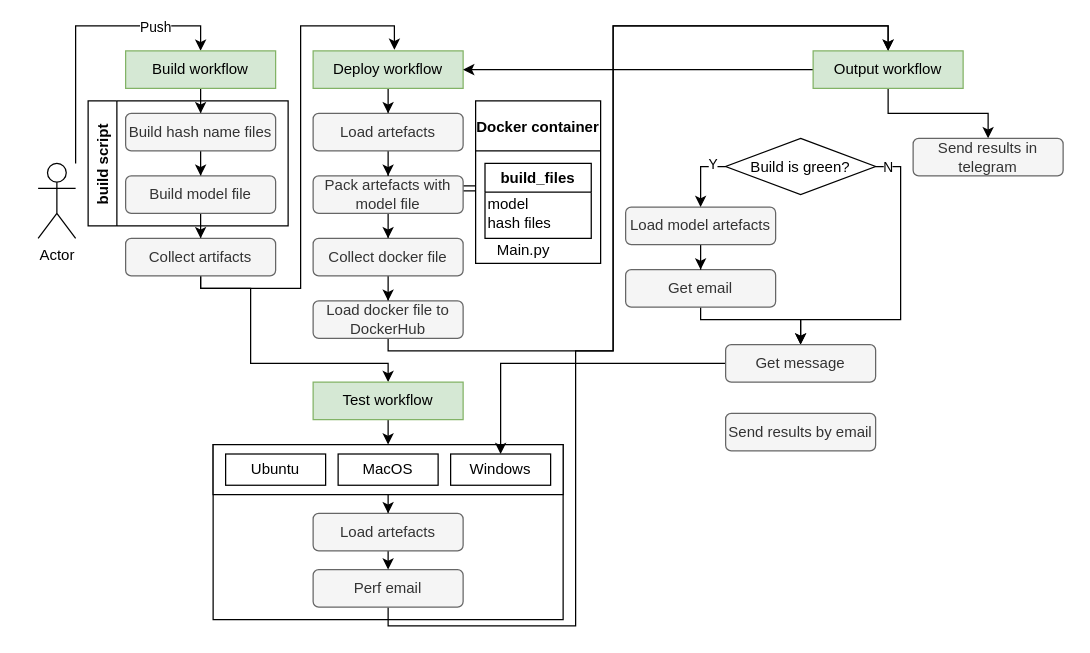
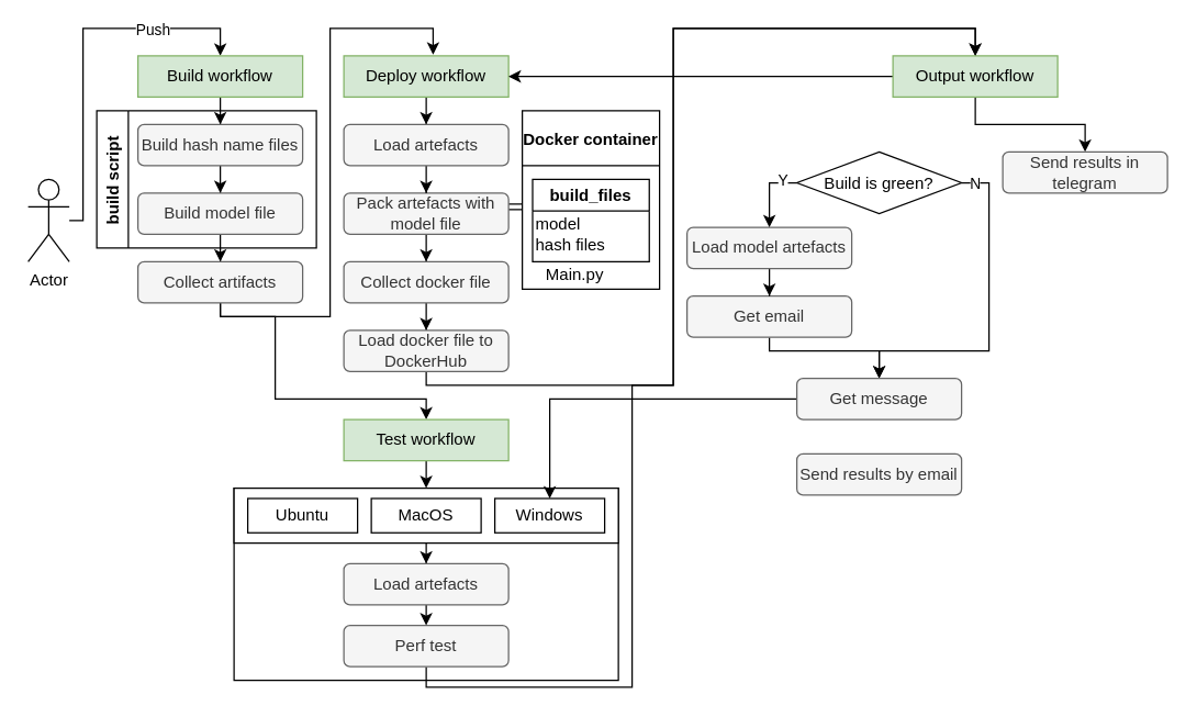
  <mxCell id="0" />
  <mxCell id="1" parent="0" />
  <mxCell id="2" value="" style="rounded=0;whiteSpace=wrap;html=1;" vertex="1" parent="1"><mxGeometry x="170" y="355" width="280" height="140" as="geometry" /></mxCell>
  <mxCell id="3" style="edgeStyle=orthogonalEdgeStyle;rounded=0;orthogonalLoop=1;jettySize=auto;html=1;entryX=0.5;entryY=0;entryDx=0;entryDy=0;" edge="1" parent="1" source="4" target="53"><mxGeometry relative="1" as="geometry" /></mxCell>
  <mxCell id="4" value="" style="rounded=0;whiteSpace=wrap;html=1;" vertex="1" parent="1"><mxGeometry x="170" y="355" width="280" height="40" as="geometry" /></mxCell>
  <mxCell id="5" style="edgeStyle=orthogonalEdgeStyle;rounded=0;orthogonalLoop=1;jettySize=auto;html=1;entryX=0.5;entryY=0;entryDx=0;entryDy=0;" edge="1" parent="1" source="7" target="9"><mxGeometry relative="1" as="geometry"><Array as="points"><mxPoint x="60" y="160" /><mxPoint x="60" y="20" /><mxPoint x="160" y="20" /></Array></mxGeometry></mxCell>
  <mxCell id="6" value="Push" style="edgeLabel;html=1;align=center;verticalAlign=middle;resizable=0;points=[];" vertex="1" connectable="0" parent="5"><mxGeometry x="0.387" y="1" relative="1" as="geometry"><mxPoint x="13" y="1" as="offset" /></mxGeometry></mxCell>
- <mxCell id="7" value="Actor" style="shape=umlActor;verticalLabelPosition=bottom;verticalAlign=top;html=1;outlineConnect=0;" vertex="1" parent="1"><mxGeometry x="30" y="130" width="30" height="60" as="geometry" /></mxCell>
+ <mxCell id="7" value="Actor" style="shape=umlActor;verticalLabelPosition=bottom;verticalAlign=top;html=1;outlineConnect=0;" vertex="1" parent="1"><mxGeometry x="20" y="130" width="30" height="60" as="geometry" /></mxCell>
  <mxCell id="8" style="edgeStyle=orthogonalEdgeStyle;rounded=0;orthogonalLoop=1;jettySize=auto;html=1;entryX=0.5;entryY=0;entryDx=0;entryDy=0;" edge="1" parent="1" source="9" target="11"><mxGeometry relative="1" as="geometry" /></mxCell>
  <mxCell id="9" value="Build workflow" style="rounded=0;whiteSpace=wrap;html=1;fillColor=#d5e8d4;strokeColor=#82b366;" vertex="1" parent="1"><mxGeometry x="100" y="40" width="120" height="30" as="geometry" /></mxCell>
  <mxCell id="10" style="edgeStyle=orthogonalEdgeStyle;rounded=0;orthogonalLoop=1;jettySize=auto;html=1;entryX=0.5;entryY=0;entryDx=0;entryDy=0;" edge="1" parent="1" source="11" target="13"><mxGeometry relative="1" as="geometry" /></mxCell>
  <mxCell id="11" value="Build hash name files" style="rounded=1;whiteSpace=wrap;html=1;fillColor=#f5f5f5;fontColor=#333333;strokeColor=#666666;" vertex="1" parent="1"><mxGeometry x="100" y="90" width="120" height="30" as="geometry" /></mxCell>
  <mxCell id="12" style="edgeStyle=orthogonalEdgeStyle;rounded=0;orthogonalLoop=1;jettySize=auto;html=1;" edge="1" parent="1" source="13" target="16"><mxGeometry relative="1" as="geometry" /></mxCell>
  <mxCell id="13" value="Build model file" style="rounded=1;whiteSpace=wrap;html=1;fillColor=#f5f5f5;fontColor=#333333;strokeColor=#666666;" vertex="1" parent="1"><mxGeometry x="100" y="140" width="120" height="30" as="geometry" /></mxCell>
  <mxCell id="14" style="edgeStyle=orthogonalEdgeStyle;rounded=0;orthogonalLoop=1;jettySize=auto;html=1;entryX=0.542;entryY=-0.029;entryDx=0;entryDy=0;entryPerimeter=0;" edge="1" parent="1" source="16" target="20"><mxGeometry relative="1" as="geometry"><Array as="points"><mxPoint x="160" y="230" /><mxPoint x="240" y="230" /><mxPoint x="240" y="20" /><mxPoint x="315" y="20" /></Array></mxGeometry></mxCell>
  <mxCell id="15" style="edgeStyle=orthogonalEdgeStyle;rounded=0;orthogonalLoop=1;jettySize=auto;html=1;entryX=0.5;entryY=0;entryDx=0;entryDy=0;" edge="1" parent="1" source="16" target="49"><mxGeometry relative="1" as="geometry"><Array as="points"><mxPoint x="160" y="230" /><mxPoint x="200" y="230" /><mxPoint x="200" y="290" /><mxPoint x="310" y="290" /></Array></mxGeometry></mxCell>
  <mxCell id="16" value="Collect artifacts" style="rounded=1;whiteSpace=wrap;html=1;fillColor=#f5f5f5;fontColor=#333333;strokeColor=#666666;" vertex="1" parent="1"><mxGeometry x="100" y="190" width="120" height="30" as="geometry" /></mxCell>
  <mxCell id="17" value="Send results by email" style="rounded=1;whiteSpace=wrap;html=1;fillColor=#f5f5f5;fontColor=#333333;strokeColor=#666666;" vertex="1" parent="1"><mxGeometry x="580" y="330" width="120" height="30" as="geometry" /></mxCell>
  <mxCell id="18" value="build script" style="swimlane;horizontal=0;" vertex="1" parent="1"><mxGeometry x="70" y="80" width="160" height="100" as="geometry"><mxRectangle x="150" y="195" width="30" height="90" as="alternateBounds" /></mxGeometry></mxCell>
  <mxCell id="19" style="edgeStyle=orthogonalEdgeStyle;rounded=0;orthogonalLoop=1;jettySize=auto;html=1;entryX=0.5;entryY=0;entryDx=0;entryDy=0;" edge="1" parent="1" source="20" target="36"><mxGeometry relative="1" as="geometry" /></mxCell>
  <mxCell id="20" value="Deploy workflow" style="rounded=0;whiteSpace=wrap;html=1;fillColor=#d5e8d4;strokeColor=#82b366;" vertex="1" parent="1"><mxGeometry x="250" y="40" width="120" height="30" as="geometry" /></mxCell>
  <mxCell id="21" style="edgeStyle=orthogonalEdgeStyle;rounded=0;orthogonalLoop=1;jettySize=auto;html=1;entryX=0.5;entryY=0;entryDx=0;entryDy=0;" edge="1" parent="1" source="23" target="25"><mxGeometry relative="1" as="geometry" /></mxCell>
  <mxCell id="22" style="edgeStyle=orthogonalEdgeStyle;rounded=0;orthogonalLoop=1;jettySize=auto;html=1;shape=link;" edge="1" parent="1" source="23"><mxGeometry relative="1" as="geometry"><mxPoint x="380" y="150" as="targetPoint" /><Array as="points"><mxPoint x="370" y="150" /><mxPoint x="370" y="150" /></Array></mxGeometry></mxCell>
  <mxCell id="23" value="Pack artefacts with model file" style="rounded=1;whiteSpace=wrap;html=1;fillColor=#f5f5f5;fontColor=#333333;strokeColor=#666666;" vertex="1" parent="1"><mxGeometry x="250" y="140" width="120" height="30" as="geometry" /></mxCell>
  <mxCell id="24" style="edgeStyle=orthogonalEdgeStyle;rounded=0;orthogonalLoop=1;jettySize=auto;html=1;entryX=0.5;entryY=0;entryDx=0;entryDy=0;" edge="1" parent="1" source="25" target="27"><mxGeometry relative="1" as="geometry" /></mxCell>
  <mxCell id="25" value="Collect docker file" style="rounded=1;whiteSpace=wrap;html=1;fillColor=#f5f5f5;fontColor=#333333;strokeColor=#666666;" vertex="1" parent="1"><mxGeometry x="250" y="190" width="120" height="30" as="geometry" /></mxCell>
  <mxCell id="26" style="edgeStyle=orthogonalEdgeStyle;rounded=0;orthogonalLoop=1;jettySize=auto;html=1;entryX=0.5;entryY=0;entryDx=0;entryDy=0;exitX=0.5;exitY=1;exitDx=0;exitDy=0;" edge="1" parent="1" source="27" target="32"><mxGeometry relative="1" as="geometry"><Array as="points"><mxPoint x="310" y="280" /><mxPoint x="490" y="280" /><mxPoint x="490" y="20" /><mxPoint x="710" y="20" /></Array></mxGeometry></mxCell>
  <mxCell id="27" value="Load docker file to DockerHub" style="rounded=1;whiteSpace=wrap;html=1;fillColor=#f5f5f5;fontColor=#333333;strokeColor=#666666;" vertex="1" parent="1"><mxGeometry x="250" y="240" width="120" height="30" as="geometry" /></mxCell>
  <mxCell id="28" style="edgeStyle=orthogonalEdgeStyle;rounded=0;orthogonalLoop=1;jettySize=auto;html=1;entryX=0.5;entryY=0;entryDx=0;entryDy=0;" edge="1" parent="1" source="29" target="46"><mxGeometry relative="1" as="geometry"><Array as="points"><mxPoint x="560" y="255" /><mxPoint x="640" y="255" /></Array></mxGeometry></mxCell>
  <mxCell id="29" value="Get email" style="rounded=1;whiteSpace=wrap;html=1;fillColor=#f5f5f5;fontColor=#333333;strokeColor=#666666;" vertex="1" parent="1"><mxGeometry x="500" y="215" width="120" height="30" as="geometry" /></mxCell>
  <mxCell id="30" style="edgeStyle=orthogonalEdgeStyle;rounded=0;orthogonalLoop=1;jettySize=auto;html=1;" edge="1" parent="1" source="32" target="20"><mxGeometry relative="1" as="geometry" /></mxCell>
  <mxCell id="31" style="edgeStyle=orthogonalEdgeStyle;rounded=0;orthogonalLoop=1;jettySize=auto;html=1;entryX=0.5;entryY=0;entryDx=0;entryDy=0;" edge="1" parent="1" source="32" target="47"><mxGeometry relative="1" as="geometry" /></mxCell>
  <mxCell id="32" value="Output workflow" style="rounded=0;whiteSpace=wrap;html=1;fillColor=#d5e8d4;strokeColor=#82b366;" vertex="1" parent="1"><mxGeometry x="650" y="40" width="120" height="30" as="geometry" /></mxCell>
  <mxCell id="33" style="edgeStyle=orthogonalEdgeStyle;rounded=0;orthogonalLoop=1;jettySize=auto;html=1;entryX=0.5;entryY=0;entryDx=0;entryDy=0;" edge="1" parent="1" source="34" target="29"><mxGeometry relative="1" as="geometry" /></mxCell>
  <mxCell id="34" value="Load model artefacts" style="rounded=1;whiteSpace=wrap;html=1;fillColor=#f5f5f5;fontColor=#333333;strokeColor=#666666;" vertex="1" parent="1"><mxGeometry x="500" y="165" width="120" height="30" as="geometry" /></mxCell>
  <mxCell id="35" style="edgeStyle=orthogonalEdgeStyle;rounded=0;orthogonalLoop=1;jettySize=auto;html=1;entryX=0.5;entryY=0;entryDx=0;entryDy=0;" edge="1" parent="1" source="36" target="23"><mxGeometry relative="1" as="geometry" /></mxCell>
  <mxCell id="36" value="Load artefacts" style="rounded=1;whiteSpace=wrap;html=1;fillColor=#f5f5f5;fontColor=#333333;strokeColor=#666666;" vertex="1" parent="1"><mxGeometry x="250" y="90" width="120" height="30" as="geometry" /></mxCell>
  <mxCell id="37" value="Docker container" style="swimlane;startSize=40;" vertex="1" parent="1"><mxGeometry x="380" y="80" width="100" height="130" as="geometry" /></mxCell>
  <mxCell id="38" value="build_files" style="swimlane;" vertex="1" parent="37"><mxGeometry x="7.5" y="50" width="85" height="60" as="geometry"><mxRectangle x="7.5" y="30" width="90" height="23" as="alternateBounds" /></mxGeometry></mxCell>
  <mxCell id="39" value="model&lt;br&gt;hash files" style="text;html=1;align=left;verticalAlign=middle;resizable=0;points=[];autosize=1;strokeColor=none;fillColor=none;" vertex="1" parent="38"><mxGeometry y="25" width="70" height="30" as="geometry" /></mxCell>
  <mxCell id="40" value="Main.py" style="text;html=1;align=center;verticalAlign=middle;resizable=0;points=[];autosize=1;strokeColor=none;fillColor=none;" vertex="1" parent="37"><mxGeometry x="7.5" y="110" width="60" height="20" as="geometry" /></mxCell>
  <mxCell id="41" style="edgeStyle=orthogonalEdgeStyle;rounded=0;orthogonalLoop=1;jettySize=auto;html=1;exitX=0;exitY=0.5;exitDx=0;exitDy=0;" edge="1" parent="1" source="44" target="34"><mxGeometry relative="1" as="geometry" /></mxCell>
  <mxCell id="42" value="Y" style="edgeLabel;html=1;align=center;verticalAlign=middle;resizable=0;points=[];" vertex="1" connectable="0" parent="41"><mxGeometry x="-0.581" y="-2" relative="1" as="geometry"><mxPoint as="offset" /></mxGeometry></mxCell>
  <mxCell id="43" value="N" style="edgeStyle=orthogonalEdgeStyle;rounded=0;orthogonalLoop=1;jettySize=auto;html=1;exitX=1;exitY=0.5;exitDx=0;exitDy=0;" edge="1" parent="1" source="44" target="46"><mxGeometry x="-0.917" relative="1" as="geometry"><Array as="points"><mxPoint x="720" y="132" /><mxPoint x="720" y="255" /><mxPoint x="640" y="255" /></Array><mxPoint as="offset" /></mxGeometry></mxCell>
  <mxCell id="44" value="Build is green?" style="rhombus;whiteSpace=wrap;html=1;" vertex="1" parent="1"><mxGeometry x="580" y="110" width="120" height="45" as="geometry" /></mxCell>
  <mxCell id="45" style="edgeStyle=orthogonalEdgeStyle;rounded=0;orthogonalLoop=1;jettySize=auto;html=1;" edge="1" parent="1" source="46" target="56"><mxGeometry relative="1" as="geometry" /></mxCell>
  <mxCell id="46" value="Get message" style="rounded=1;whiteSpace=wrap;html=1;fillColor=#f5f5f5;fontColor=#333333;strokeColor=#666666;" vertex="1" parent="1"><mxGeometry x="580" y="275" width="120" height="30" as="geometry" /></mxCell>
  <mxCell id="47" value="Send results in telegram" style="rounded=1;whiteSpace=wrap;html=1;fillColor=#f5f5f5;fontColor=#333333;strokeColor=#666666;" vertex="1" parent="1"><mxGeometry x="730" y="110" width="120" height="30" as="geometry" /></mxCell>
  <mxCell id="48" style="edgeStyle=orthogonalEdgeStyle;rounded=0;orthogonalLoop=1;jettySize=auto;html=1;" edge="1" parent="1" source="49"><mxGeometry relative="1" as="geometry"><mxPoint x="310" y="355" as="targetPoint" /></mxGeometry></mxCell>
  <mxCell id="49" value="Test workflow" style="rounded=0;whiteSpace=wrap;html=1;fillColor=#d5e8d4;strokeColor=#82b366;" vertex="1" parent="1"><mxGeometry x="250" y="305" width="120" height="30" as="geometry" /></mxCell>
  <mxCell id="50" style="edgeStyle=orthogonalEdgeStyle;rounded=0;orthogonalLoop=1;jettySize=auto;html=1;entryX=0.5;entryY=0;entryDx=0;entryDy=0;exitX=0.5;exitY=1;exitDx=0;exitDy=0;" edge="1" parent="1" source="51" target="32"><mxGeometry relative="1" as="geometry"><Array as="points"><mxPoint x="310" y="500" /><mxPoint x="460" y="500" /><mxPoint x="460" y="280" /><mxPoint x="490" y="280" /><mxPoint x="490" y="20" /><mxPoint x="710" y="20" /></Array></mxGeometry></mxCell>
- <mxCell id="51" value="Perf email" style="rounded=1;whiteSpace=wrap;html=1;fillColor=#f5f5f5;fontColor=#333333;strokeColor=#666666;" vertex="1" parent="1"><mxGeometry x="250" y="455" width="120" height="30" as="geometry" /></mxCell>
+ <mxCell id="51" value="Perf test" style="rounded=1;whiteSpace=wrap;html=1;fillColor=#f5f5f5;fontColor=#333333;strokeColor=#666666;" vertex="1" parent="1"><mxGeometry x="250" y="455" width="120" height="30" as="geometry" /></mxCell>
  <mxCell id="52" style="edgeStyle=orthogonalEdgeStyle;rounded=0;orthogonalLoop=1;jettySize=auto;html=1;entryX=0.5;entryY=0;entryDx=0;entryDy=0;" edge="1" parent="1" source="53" target="51"><mxGeometry relative="1" as="geometry"><Array as="points"><mxPoint x="310" y="445" /><mxPoint x="310" y="445" /></Array></mxGeometry></mxCell>
  <mxCell id="53" value="Load artefacts" style="rounded=1;whiteSpace=wrap;html=1;fillColor=#f5f5f5;fontColor=#333333;strokeColor=#666666;" vertex="1" parent="1"><mxGeometry x="250" y="410" width="120" height="30" as="geometry" /></mxCell>
  <mxCell id="54" value="Ubuntu" style="rounded=0;whiteSpace=wrap;html=1;" vertex="1" parent="1"><mxGeometry x="180" y="362.5" width="80" height="25" as="geometry" /></mxCell>
  <mxCell id="55" value="MacOS" style="rounded=0;whiteSpace=wrap;html=1;" vertex="1" parent="1"><mxGeometry x="270" y="362.5" width="80" height="25" as="geometry" /></mxCell>
  <mxCell id="56" value="Windows" style="rounded=0;whiteSpace=wrap;html=1;" vertex="1" parent="1"><mxGeometry x="360" y="362.5" width="80" height="25" as="geometry" /></mxCell>
